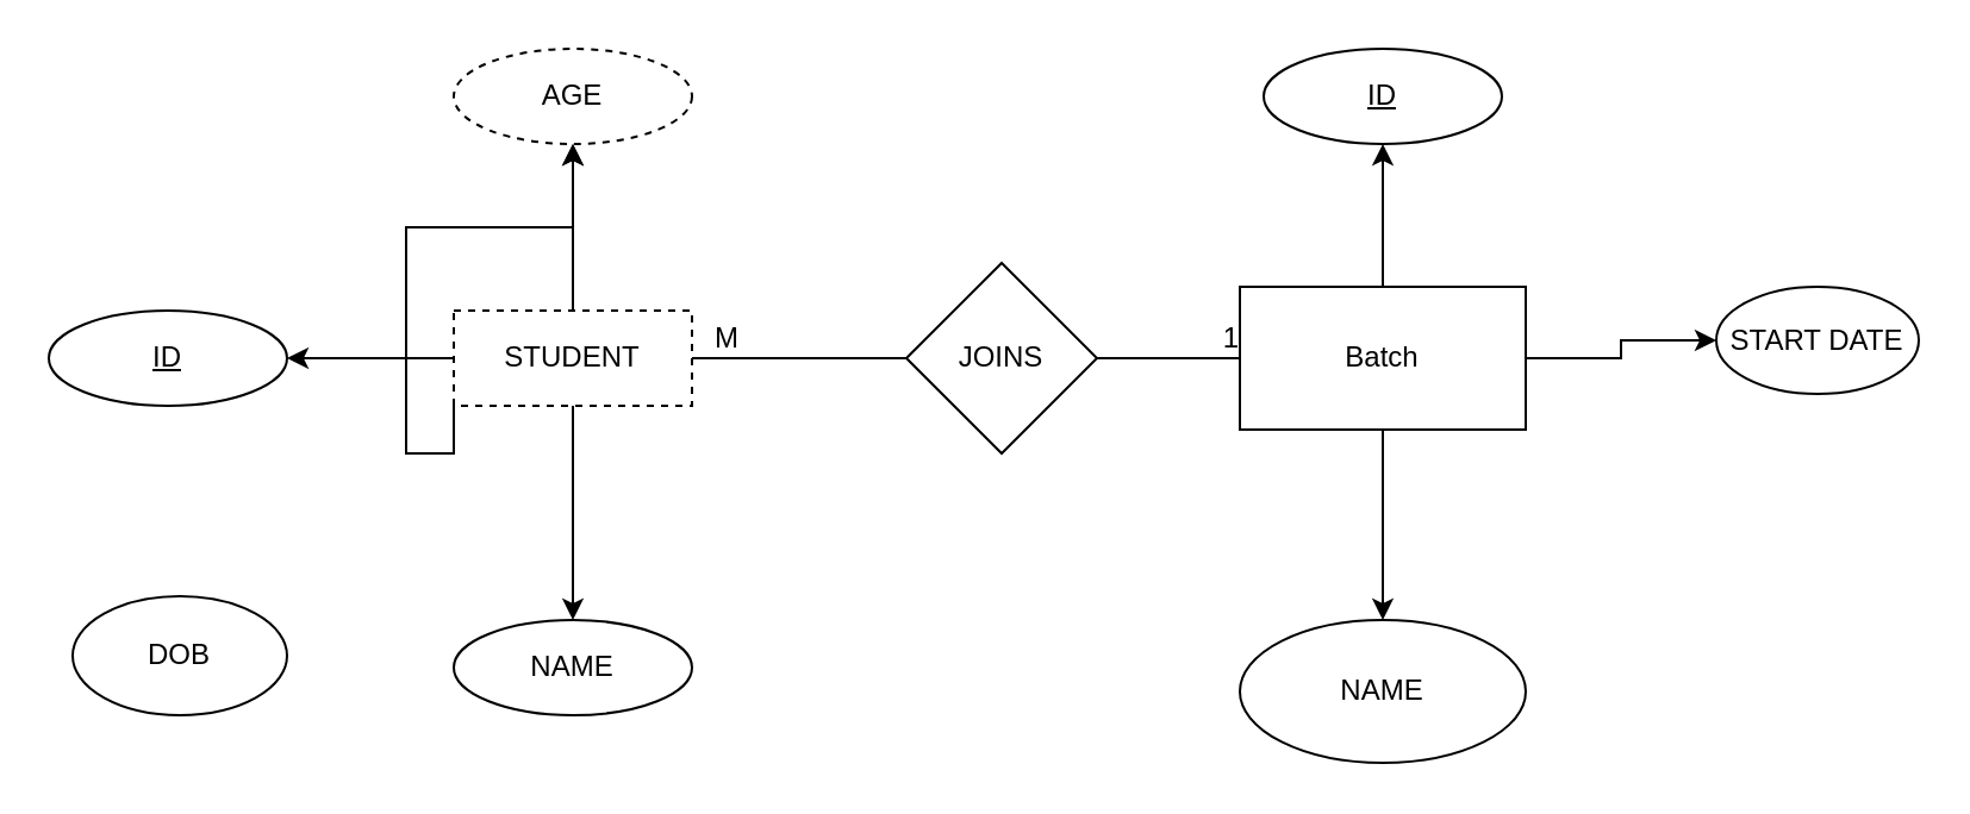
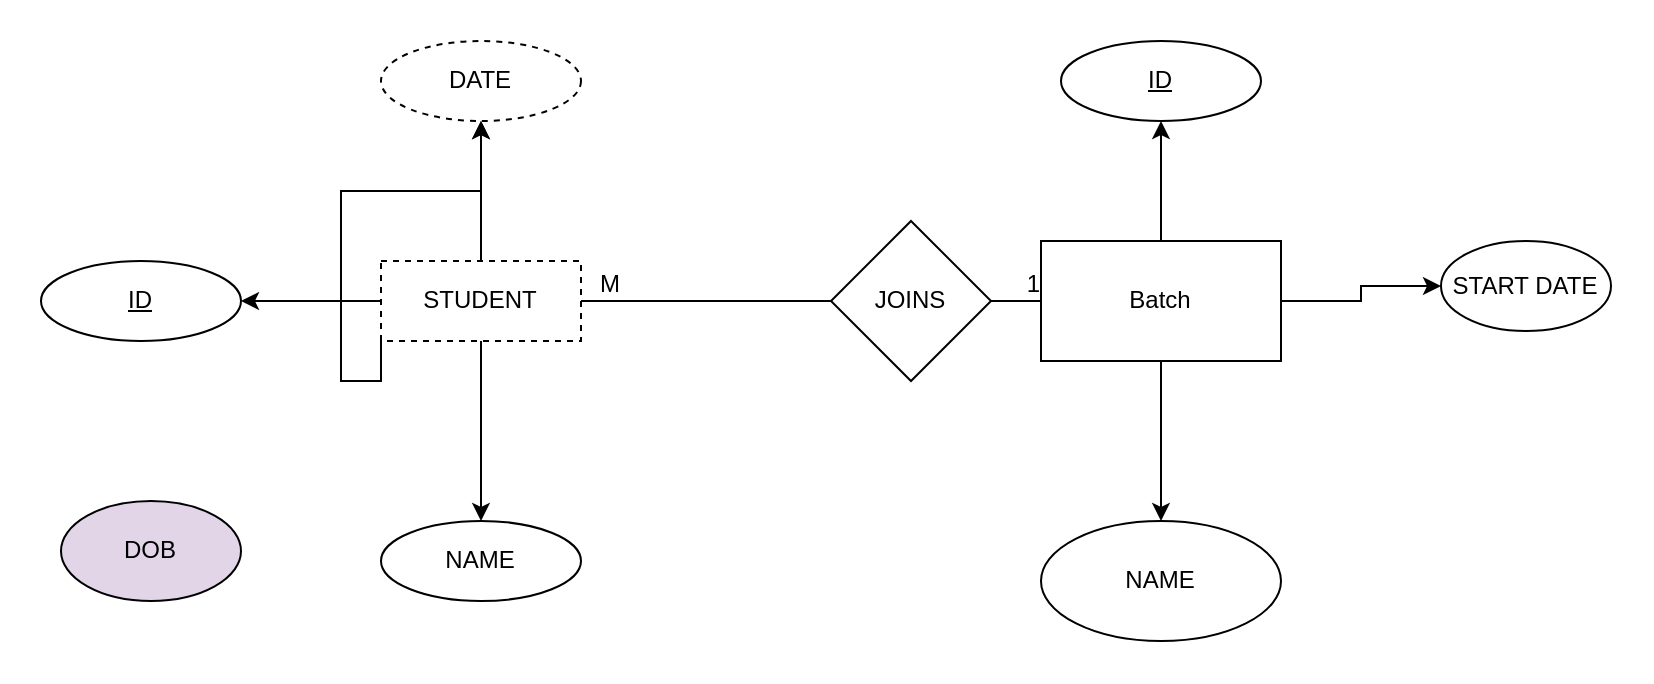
  <mxCell id="0" />
  <mxCell id="1" parent="0" />
  <mxCell id="2" style="edgeStyle=orthogonalEdgeStyle;rounded=0;orthogonalLoop=1;jettySize=auto;html=1;exitX=0.5;exitY=1;exitDx=0;exitDy=0;entryX=0.5;entryY=0;entryDx=0;entryDy=0;" edge="1" parent="1" source="6" target="8"><mxGeometry relative="1" as="geometry" /></mxCell>
  <mxCell id="3" value="" style="edgeStyle=orthogonalEdgeStyle;rounded=0;orthogonalLoop=1;jettySize=auto;html=1;" edge="1" parent="1" source="6"><mxGeometry relative="1" as="geometry"><mxPoint x="240" y="60" as="targetPoint" /></mxGeometry></mxCell>
  <mxCell id="4" style="edgeStyle=orthogonalEdgeStyle;rounded=0;orthogonalLoop=1;jettySize=auto;html=1;exitX=0;exitY=0.5;exitDx=0;exitDy=0;entryX=1;entryY=0.5;entryDx=0;entryDy=0;" edge="1" parent="1" source="6" target="7"><mxGeometry relative="1" as="geometry" /></mxCell>
  <mxCell id="5" style="edgeStyle=orthogonalEdgeStyle;rounded=0;orthogonalLoop=1;jettySize=auto;html=1;exitX=0;exitY=1;exitDx=0;exitDy=0;" edge="1" parent="1" source="6" target="10"><mxGeometry relative="1" as="geometry" /></mxCell>
  <mxCell id="6" value="STUDENT" style="whiteSpace=wrap;html=1;align=center;dashed=1;" vertex="1" parent="1"><mxGeometry x="190" y="130" width="100" height="40" as="geometry" /></mxCell>
  <mxCell id="7" value="ID" style="ellipse;whiteSpace=wrap;html=1;align=center;fontStyle=4;" vertex="1" parent="1"><mxGeometry x="20" y="130" width="100" height="40" as="geometry" /></mxCell>
  <mxCell id="8" value="NAME" style="ellipse;whiteSpace=wrap;html=1;align=center;" vertex="1" parent="1"><mxGeometry x="190" y="260" width="100" height="40" as="geometry" /></mxCell>
- <mxCell id="9" value="DOB" style="ellipse;whiteSpace=wrap;html=1;" vertex="1" parent="1"><mxGeometry x="30" y="250" width="90" height="50" as="geometry" /></mxCell>
- <mxCell id="10" value="AGE" style="ellipse;whiteSpace=wrap;html=1;align=center;dashed=1;" vertex="1" parent="1"><mxGeometry x="190" y="20" width="100" height="40" as="geometry" /></mxCell>
- <mxCell id="11" value="JOINS" style="rhombus;whiteSpace=wrap;html=1;" vertex="1" parent="1"><mxGeometry x="380" y="110" width="80" height="80" as="geometry" /></mxCell>
+ <mxCell id="9" value="DOB" style="ellipse;whiteSpace=wrap;html=1;fillColor=#e1d5e7;" vertex="1" parent="1"><mxGeometry x="30" y="250" width="90" height="50" as="geometry" /></mxCell>
+ <mxCell id="10" value="DATE" style="ellipse;whiteSpace=wrap;html=1;align=center;dashed=1;" vertex="1" parent="1"><mxGeometry x="190" y="20" width="100" height="40" as="geometry" /></mxCell>
+ <mxCell id="11" value="JOINS" style="rhombus;whiteSpace=wrap;html=1;" vertex="1" parent="1"><mxGeometry x="415" y="110" width="80" height="80" as="geometry" /></mxCell>
  <mxCell id="12" value="" style="edgeStyle=orthogonalEdgeStyle;rounded=0;orthogonalLoop=1;jettySize=auto;html=1;" edge="1" parent="1" source="15" target="16"><mxGeometry relative="1" as="geometry" /></mxCell>
  <mxCell id="13" value="" style="edgeStyle=orthogonalEdgeStyle;rounded=0;orthogonalLoop=1;jettySize=auto;html=1;" edge="1" parent="1" source="15" target="17"><mxGeometry relative="1" as="geometry" /></mxCell>
  <mxCell id="14" value="" style="edgeStyle=orthogonalEdgeStyle;rounded=0;orthogonalLoop=1;jettySize=auto;html=1;" edge="1" parent="1" source="15" target="18"><mxGeometry relative="1" as="geometry" /></mxCell>
  <mxCell id="15" value="Batch" style="whiteSpace=wrap;html=1;" vertex="1" parent="1"><mxGeometry x="520" y="120" width="120" height="60" as="geometry" /></mxCell>
  <mxCell id="16" value="NAME" style="ellipse;whiteSpace=wrap;html=1;" vertex="1" parent="1"><mxGeometry x="520" y="260" width="120" height="60" as="geometry" /></mxCell>
  <mxCell id="17" value="START DATE" style="ellipse;whiteSpace=wrap;html=1;" vertex="1" parent="1"><mxGeometry x="720" y="120" width="85" height="45" as="geometry" /></mxCell>
  <mxCell id="18" value="ID" style="ellipse;whiteSpace=wrap;html=1;align=center;fontStyle=4;" vertex="1" parent="1"><mxGeometry x="530" y="20" width="100" height="40" as="geometry" /></mxCell>
  <mxCell id="19" value="" style="endArrow=none;html=1;rounded=0;entryX=0;entryY=0.5;entryDx=0;entryDy=0;exitX=1;exitY=0.5;exitDx=0;exitDy=0;" edge="1" parent="1" source="11" target="15"><mxGeometry relative="1" as="geometry"><mxPoint x="380" y="149.5" as="sourcePoint" /><mxPoint x="500" y="150" as="targetPoint" /></mxGeometry></mxCell>
  <mxCell id="20" value="1" style="resizable=0;html=1;align=right;verticalAlign=bottom;" connectable="0" vertex="1" parent="19"><mxGeometry x="1" relative="1" as="geometry" /></mxCell>
  <mxCell id="21" value="" style="endArrow=none;html=1;rounded=0;entryX=1;entryY=0.5;entryDx=0;entryDy=0;exitX=0;exitY=0.5;exitDx=0;exitDy=0;" edge="1" parent="1" source="11" target="6"><mxGeometry relative="1" as="geometry"><mxPoint x="300" y="270" as="sourcePoint" /><mxPoint x="390" y="270" as="targetPoint" /></mxGeometry></mxCell>
  <mxCell id="22" value="M" style="resizable=0;html=1;align=right;verticalAlign=bottom;" connectable="0" vertex="1" parent="21"><mxGeometry x="1" relative="1" as="geometry"><mxPoint x="20" as="offset" /></mxGeometry></mxCell>
